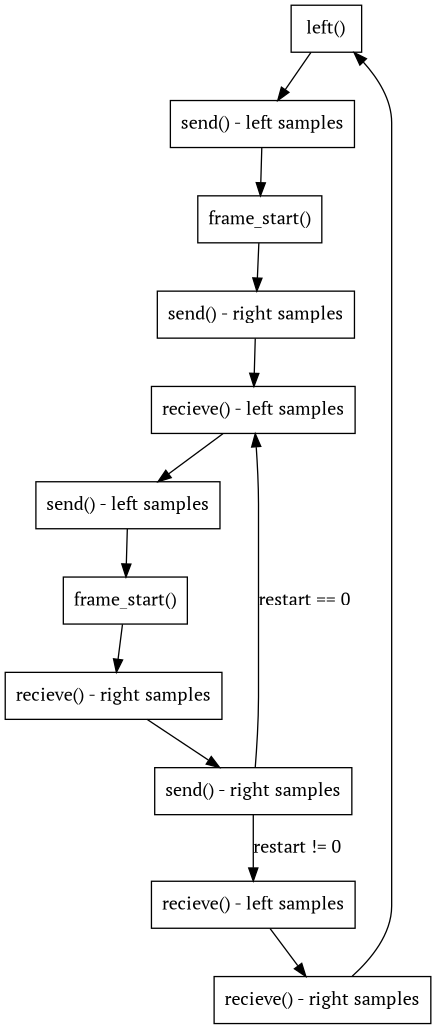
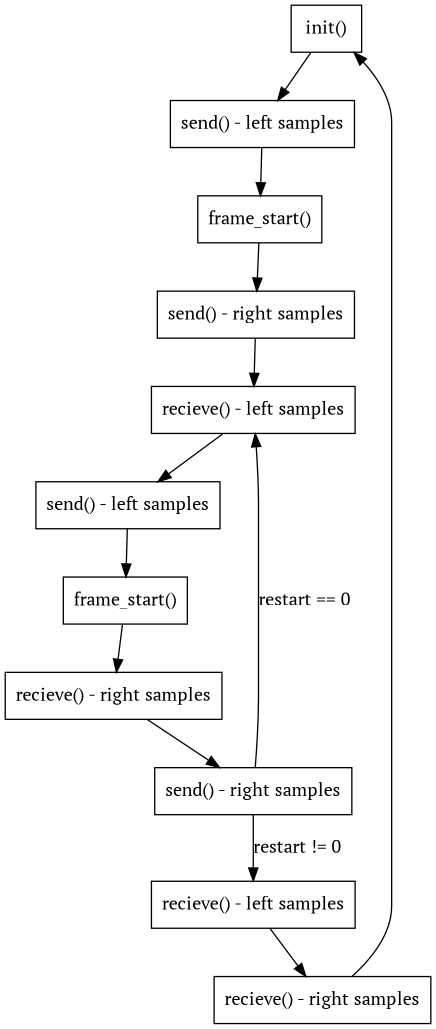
  digraph {
    fontname="PT Serif"
    node [shape=box fontname="PT Serif"]
    edge [fontname="PT Serif"]
-   n1 [label="left()"]
+   n1 [label="init()"]
    n2 [label="send() - left samples"]
    n3 [label="frame_start()"]
    n4 [label="send() - right samples"]
    n5 [label="recieve() - left samples"]
    n6 [label="send() - left samples"]
    n7 [label="frame_start()"]
    n8 [label="recieve() - right samples"]
    n9 [label="send() - right samples"]
    n10 [label="recieve() - left samples"]
    n11 [label="recieve() - right samples"]
    n1 -> n2
    n2 -> n3
    n3 -> n4
    n4 -> n5
    n5 -> n6
    n6 -> n7
    n7 -> n8
    n8 -> n9
    n9 -> n5 [label="restart == 0"]
    n9 -> n10 [label="restart != 0"]
    n10 -> n11
    n11 -> n1
  }
